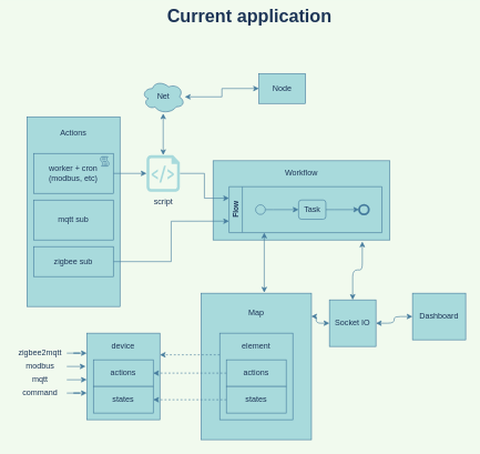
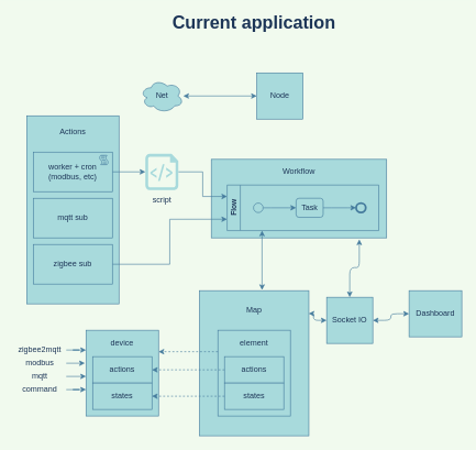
  <mxCell id="0" />
  <mxCell id="1" parent="0" />
  <mxCell id="2" value="" style="rounded=0;whiteSpace=wrap;html=1;fillColor=#A8DADC;strokeColor=#457B9D;fontColor=#1D3557;" parent="1" vertex="1"><mxGeometry x="320" y="241" width="266" height="119" as="geometry" /></mxCell>
  <mxCell id="3" value="" style="rounded=0;whiteSpace=wrap;html=1;fillColor=#A8DADC;strokeColor=#457B9D;fontColor=#1D3557;" parent="1" vertex="1"><mxGeometry x="302" y="440" width="166" height="220" as="geometry" /></mxCell>
  <mxCell id="4" value="" style="group;fontColor=#1D3557;" parent="1" vertex="1" connectable="0"><mxGeometry x="130" y="500" width="110" height="130" as="geometry" /></mxCell>
  <mxCell id="5" value="" style="whiteSpace=wrap;html=1;direction=south;fillColor=#A8DADC;strokeColor=#457B9D;fontColor=#1D3557;" parent="4" vertex="1"><mxGeometry width="110" height="130" as="geometry" /></mxCell>
  <mxCell id="6" value="actions" style="rounded=0;whiteSpace=wrap;html=1;fillColor=#A8DADC;strokeColor=#457B9D;fontColor=#1D3557;" parent="4" vertex="1"><mxGeometry x="10" y="40" width="90" height="40" as="geometry" /></mxCell>
  <mxCell id="7" value="states" style="rounded=0;whiteSpace=wrap;html=1;fillColor=#A8DADC;strokeColor=#457B9D;fontColor=#1D3557;" parent="4" vertex="1"><mxGeometry x="10" y="80" width="90" height="40" as="geometry" /></mxCell>
  <mxCell id="8" value="device" style="text;html=1;strokeColor=none;fillColor=none;align=center;verticalAlign=middle;whiteSpace=wrap;rounded=0;fontColor=#1D3557;" parent="4" vertex="1"><mxGeometry x="35" y="10" width="40" height="20" as="geometry" /></mxCell>
  <mxCell id="9" style="edgeStyle=orthogonalEdgeStyle;rounded=0;orthogonalLoop=1;jettySize=auto;html=1;entryX=0.231;entryY=1;entryDx=0;entryDy=0;entryPerimeter=0;strokeColor=#457B9D;fontColor=#1D3557;labelBackgroundColor=#F1FAEE;" parent="1" source="10" target="5" edge="1"><mxGeometry relative="1" as="geometry" /></mxCell>
  <mxCell id="10" value="zigbee2mqtt" style="text;html=1;strokeColor=none;fillColor=none;align=center;verticalAlign=middle;whiteSpace=wrap;rounded=0;fontColor=#1D3557;" parent="1" vertex="1"><mxGeometry x="20" y="520" width="80" height="20" as="geometry" /></mxCell>
  <mxCell id="11" style="edgeStyle=orthogonalEdgeStyle;rounded=0;orthogonalLoop=1;jettySize=auto;html=1;entryX=0.384;entryY=1.016;entryDx=0;entryDy=0;entryPerimeter=0;strokeColor=#457B9D;fontColor=#1D3557;labelBackgroundColor=#F1FAEE;" parent="1" source="12" target="5" edge="1"><mxGeometry relative="1" as="geometry" /></mxCell>
  <mxCell id="12" value="modbus" style="text;html=1;strokeColor=none;fillColor=none;align=center;verticalAlign=middle;whiteSpace=wrap;rounded=0;fontColor=#1D3557;" parent="1" vertex="1"><mxGeometry x="20" y="540" width="80" height="20" as="geometry" /></mxCell>
  <mxCell id="13" style="edgeStyle=orthogonalEdgeStyle;rounded=0;orthogonalLoop=1;jettySize=auto;html=1;entryX=0.538;entryY=1;entryDx=0;entryDy=0;entryPerimeter=0;strokeColor=#457B9D;fontColor=#1D3557;labelBackgroundColor=#F1FAEE;" parent="1" source="14" target="5" edge="1"><mxGeometry relative="1" as="geometry" /></mxCell>
  <mxCell id="14" value="mqtt" style="text;html=1;strokeColor=none;fillColor=none;align=center;verticalAlign=middle;whiteSpace=wrap;rounded=0;fontColor=#1D3557;" parent="1" vertex="1"><mxGeometry x="20" y="560" width="80" height="20" as="geometry" /></mxCell>
  <mxCell id="15" style="edgeStyle=orthogonalEdgeStyle;rounded=0;orthogonalLoop=1;jettySize=auto;html=1;entryX=0.692;entryY=1;entryDx=0;entryDy=0;entryPerimeter=0;strokeColor=#457B9D;fontColor=#1D3557;labelBackgroundColor=#F1FAEE;" parent="1" source="16" target="5" edge="1"><mxGeometry relative="1" as="geometry" /></mxCell>
  <mxCell id="16" value="command" style="text;html=1;strokeColor=none;fillColor=none;align=center;verticalAlign=middle;whiteSpace=wrap;rounded=0;fontColor=#1D3557;" parent="1" vertex="1"><mxGeometry x="20" y="580" width="80" height="20" as="geometry" /></mxCell>
  <mxCell id="17" value="" style="group;fontColor=#1D3557;" parent="1" vertex="1" connectable="0"><mxGeometry x="330" y="500" width="110" height="130" as="geometry" /></mxCell>
  <mxCell id="18" value="" style="whiteSpace=wrap;html=1;direction=south;fillColor=#A8DADC;strokeColor=#457B9D;fontColor=#1D3557;" parent="17" vertex="1"><mxGeometry width="110" height="130" as="geometry" /></mxCell>
  <mxCell id="19" value="actions" style="rounded=0;whiteSpace=wrap;html=1;fillColor=#A8DADC;strokeColor=#457B9D;fontColor=#1D3557;" parent="17" vertex="1"><mxGeometry x="10" y="40" width="90" height="40" as="geometry" /></mxCell>
  <mxCell id="20" value="states" style="rounded=0;whiteSpace=wrap;html=1;fillColor=#A8DADC;strokeColor=#457B9D;fontColor=#1D3557;" parent="17" vertex="1"><mxGeometry x="10" y="80" width="90" height="40" as="geometry" /></mxCell>
  <mxCell id="21" value="element" style="text;html=1;strokeColor=none;fillColor=none;align=center;verticalAlign=middle;whiteSpace=wrap;rounded=0;fontColor=#1D3557;" parent="17" vertex="1"><mxGeometry x="35" y="10" width="40" height="20" as="geometry" /></mxCell>
  <mxCell id="22" value="Map" style="text;html=1;strokeColor=none;fillColor=none;align=center;verticalAlign=middle;whiteSpace=wrap;rounded=0;fontColor=#1D3557;" parent="1" vertex="1"><mxGeometry x="365" y="460" width="40" height="20" as="geometry" /></mxCell>
  <mxCell id="23" style="edgeStyle=orthogonalEdgeStyle;rounded=0;orthogonalLoop=1;jettySize=auto;html=1;exitX=0.25;exitY=1;exitDx=0;exitDy=0;entryX=0.25;entryY=0;entryDx=0;entryDy=0;dashed=1;strokeColor=#457B9D;fontColor=#1D3557;labelBackgroundColor=#F1FAEE;" parent="1" source="18" target="5" edge="1"><mxGeometry relative="1" as="geometry" /></mxCell>
  <mxCell id="24" style="edgeStyle=orthogonalEdgeStyle;rounded=0;orthogonalLoop=1;jettySize=auto;html=1;exitX=0;exitY=0.5;exitDx=0;exitDy=0;entryX=1;entryY=0.5;entryDx=0;entryDy=0;dashed=1;strokeColor=#457B9D;fontColor=#1D3557;labelBackgroundColor=#F1FAEE;" parent="1" source="19" target="6" edge="1"><mxGeometry relative="1" as="geometry" /></mxCell>
  <mxCell id="25" style="edgeStyle=orthogonalEdgeStyle;rounded=0;orthogonalLoop=1;jettySize=auto;html=1;exitX=0;exitY=0.5;exitDx=0;exitDy=0;entryX=1;entryY=0.5;entryDx=0;entryDy=0;dashed=1;strokeColor=#457B9D;fontColor=#1D3557;labelBackgroundColor=#F1FAEE;" parent="1" source="20" target="7" edge="1"><mxGeometry relative="1" as="geometry" /></mxCell>
  <mxCell id="26" value="" style="rounded=0;whiteSpace=wrap;html=1;fillColor=#A8DADC;strokeColor=#457B9D;fontColor=#1D3557;" parent="1" vertex="1"><mxGeometry x="40" y="175" width="140" height="285" as="geometry" /></mxCell>
  <mxCell id="27" value="Actions" style="text;html=1;strokeColor=none;fillColor=none;align=center;verticalAlign=middle;whiteSpace=wrap;rounded=0;fontColor=#1D3557;" parent="1" vertex="1"><mxGeometry x="90" y="190" width="40" height="20" as="geometry" /></mxCell>
  <mxCell id="28" style="edgeStyle=orthogonalEdgeStyle;rounded=0;orthogonalLoop=1;jettySize=auto;html=1;exitX=1;exitY=0.5;exitDx=0;exitDy=0;entryX=0;entryY=0.5;entryDx=0;entryDy=0;entryPerimeter=0;strokeColor=#457B9D;fontColor=#1D3557;labelBackgroundColor=#F1FAEE;" parent="1" source="29" target="33" edge="1"><mxGeometry relative="1" as="geometry" /></mxCell>
  <mxCell id="29" value="worker + cron&lt;br&gt;(modbus, etc)" style="rounded=0;whiteSpace=wrap;html=1;fillColor=#A8DADC;strokeColor=#457B9D;fontColor=#1D3557;" parent="1" vertex="1"><mxGeometry x="50" y="230" width="120" height="60" as="geometry" /></mxCell>
  <mxCell id="30" value="" style="shape=mxgraph.bpmn.script_task;html=1;outlineConnect=0;fillColor=#A8DADC;strokeColor=#457B9D;fontColor=#1D3557;" parent="1" vertex="1"><mxGeometry x="150" y="235" width="14" height="14" as="geometry" /></mxCell>
  <mxCell id="31" style="edgeStyle=orthogonalEdgeStyle;rounded=0;orthogonalLoop=1;jettySize=auto;html=1;exitX=1;exitY=0.5;exitDx=0;exitDy=0;exitPerimeter=0;entryX=0;entryY=0.25;entryDx=0;entryDy=0;strokeColor=#457B9D;fontColor=#1D3557;labelBackgroundColor=#F1FAEE;" parent="1" source="33" target="38" edge="1"><mxGeometry relative="1" as="geometry"><mxPoint x="340" y="296.25" as="targetPoint" /></mxGeometry></mxCell>
- <mxCell id="32" style="edgeStyle=orthogonalEdgeStyle;curved=0;rounded=1;sketch=0;orthogonalLoop=1;jettySize=auto;html=1;strokeColor=#457B9D;fillColor=#A8DADC;fontColor=#1D3557;startArrow=classic;startFill=1;labelBackgroundColor=#F1FAEE;" parent="1" source="33" target="47" edge="1"><mxGeometry relative="1" as="geometry"><mxPoint x="245" y="190" as="targetPoint" /></mxGeometry></mxCell>
  <mxCell id="33" value="script" style="verticalLabelPosition=bottom;html=1;verticalAlign=top;align=center;strokeColor=none;fillColor=#A8DADC;shape=mxgraph.azure.script_file;pointerEvents=1;fontColor=#1D3557;" parent="1" vertex="1"><mxGeometry x="220" y="232.5" width="50" height="55" as="geometry" /></mxCell>
  <mxCell id="34" value="mqtt sub" style="rounded=0;whiteSpace=wrap;html=1;fillColor=#A8DADC;strokeColor=#457B9D;fontColor=#1D3557;" parent="1" vertex="1"><mxGeometry x="50" y="300" width="120" height="60" as="geometry" /></mxCell>
  <mxCell id="35" style="edgeStyle=orthogonalEdgeStyle;rounded=0;orthogonalLoop=1;jettySize=auto;html=1;entryX=0;entryY=0.75;entryDx=0;entryDy=0;strokeColor=#457B9D;fontColor=#1D3557;labelBackgroundColor=#F1FAEE;" parent="1" source="36" target="38" edge="1"><mxGeometry relative="1" as="geometry"><mxPoint x="340" y="328.75" as="targetPoint" /></mxGeometry></mxCell>
- <mxCell id="36" value="zigbee sub" style="rounded=0;whiteSpace=wrap;html=1;fillColor=#A8DADC;strokeColor=#457B9D;fontColor=#1D3557;" parent="1" vertex="1"><mxGeometry x="50" y="370" width="120" height="45" as="geometry" /></mxCell>
+ <mxCell id="36" value="zigbee sub" style="rounded=0;whiteSpace=wrap;html=1;fillColor=#A8DADC;strokeColor=#457B9D;fontColor=#1D3557;" parent="1" vertex="1"><mxGeometry x="50" y="370" width="120" height="60" as="geometry" /></mxCell>
  <mxCell id="37" value="Workflow" style="text;html=1;strokeColor=none;fillColor=none;align=center;verticalAlign=middle;whiteSpace=wrap;rounded=0;fontColor=#1D3557;" parent="1" vertex="1"><mxGeometry x="433" y="250" width="40" height="20" as="geometry" /></mxCell>
  <mxCell id="38" value="Flow" style="swimlane;html=1;startSize=20;horizontal=0;childLayout=flowLayout;flowOrientation=west;resizable=0;interRankCellSpacing=50;containerType=tree;fontSize=11;fillColor=#A8DADC;strokeColor=#457B9D;fontColor=#1D3557;" parent="1" vertex="1"><mxGeometry x="344" y="280" width="230" height="69" as="geometry" /></mxCell>
  <mxCell id="39" style="edgeStyle=orthogonalEdgeStyle;rounded=0;orthogonalLoop=1;jettySize=auto;html=1;exitX=1;exitY=0.5;exitDx=0;exitDy=0;entryX=0;entryY=0.5;entryDx=0;entryDy=0;fontSize=11;noEdgeStyle=1;orthogonal=1;strokeColor=#457B9D;fontColor=#1D3557;labelBackgroundColor=#F1FAEE;" parent="38" source="40" target="42" edge="1"><mxGeometry relative="1" as="geometry"><Array as="points"><mxPoint x="66.646" y="34.444" /><mxPoint x="92.646" y="34.444" /></Array></mxGeometry></mxCell>
  <mxCell id="40" value="" style="shape=mxgraph.bpmn.shape;html=1;verticalLabelPosition=bottom;verticalAlign=top;align=center;perimeter=ellipsePerimeter;outlineConnect=0;outline=standard;symbol=general;fillColor=#A8DADC;strokeColor=#457B9D;fontColor=#1D3557;" parent="38" vertex="1"><mxGeometry x="40" y="27.222" width="14.646" height="14.444" as="geometry" /></mxCell>
  <mxCell id="41" style="edgeStyle=orthogonalEdgeStyle;rounded=0;orthogonalLoop=1;jettySize=auto;html=1;exitX=1;exitY=0.5;exitDx=0;exitDy=0;entryX=0;entryY=0.5;entryDx=0;entryDy=0;fontSize=11;noEdgeStyle=1;orthogonal=1;strokeColor=#457B9D;fontColor=#1D3557;labelBackgroundColor=#F1FAEE;" parent="38" source="42" target="43" edge="1"><mxGeometry relative="1" as="geometry"><Array as="points"><mxPoint x="157.656" y="34.444" /><mxPoint x="183.656" y="34.444" /></Array></mxGeometry></mxCell>
  <mxCell id="42" value="Task" style="shape=ext;rounded=1;html=1;whiteSpace=wrap;fillColor=#A8DADC;strokeColor=#457B9D;fontColor=#1D3557;" parent="38" vertex="1"><mxGeometry x="104.646" y="20" width="41.01" height="28.889" as="geometry" /></mxCell>
  <mxCell id="43" value="" style="shape=mxgraph.bpmn.shape;html=1;verticalLabelPosition=bottom;verticalAlign=top;align=center;perimeter=ellipsePerimeter;outlineConnect=0;outline=end;symbol=general;fillColor=#A8DADC;strokeColor=#457B9D;fontColor=#1D3557;" parent="38" vertex="1"><mxGeometry x="195.656" y="27.222" width="14.646" height="14.444" as="geometry" /></mxCell>
  <mxCell id="44" value="" style="endArrow=classic;startArrow=classic;html=1;fontSize=11;strokeColor=#457B9D;fontColor=#1D3557;labelBackgroundColor=#F1FAEE;" parent="1" edge="1"><mxGeometry width="50" height="50" relative="1" as="geometry"><mxPoint x="397" y="439" as="sourcePoint" /><mxPoint x="397" y="349" as="targetPoint" /></mxGeometry></mxCell>
- <mxCell id="45" value="Node" style="rounded=0;whiteSpace=wrap;html=1;sketch=0;strokeColor=#457B9D;fillColor=#A8DADC;fontColor=#1D3557;" parent="1" vertex="1"><mxGeometry x="389" y="110" width="70" height="45" as="geometry" /></mxCell>
+ <mxCell id="45" value="Node" style="rounded=0;whiteSpace=wrap;html=1;sketch=0;strokeColor=#457B9D;fillColor=#A8DADC;fontColor=#1D3557;" parent="1" vertex="1"><mxGeometry x="389" y="110" width="70" height="70" as="geometry" /></mxCell>
  <mxCell id="46" style="edgeStyle=orthogonalEdgeStyle;rounded=0;sketch=0;orthogonalLoop=1;jettySize=auto;html=1;startArrow=classic;startFill=1;strokeColor=#457B9D;fillColor=#A8DADC;fontColor=#1D3557;entryX=0;entryY=0.5;entryDx=0;entryDy=0;labelBackgroundColor=#F1FAEE;" parent="1" source="47" target="45" edge="1"><mxGeometry relative="1" as="geometry"><mxPoint x="380" y="145" as="targetPoint" /></mxGeometry></mxCell>
  <mxCell id="47" value="Net" style="ellipse;shape=cloud;whiteSpace=wrap;html=1;fillColor=#A8DADC;strokeColor=#457B9D;fontColor=#1D3557;" parent="1" vertex="1"><mxGeometry x="212.5" y="120" width="65" height="50" as="geometry" /></mxCell>
- <mxCell id="48" value="&lt;font style=&quot;font-size: 27px&quot;&gt;&lt;b&gt;Current application&lt;/b&gt;&lt;/font&gt;" style="text;html=1;strokeColor=none;fillColor=none;align=center;verticalAlign=middle;whiteSpace=wrap;rounded=0;fontColor=#1D3557;" parent="1" vertex="1"><mxGeometry x="210" y="10" width="330" height="30" as="geometry" /></mxCell>
+ <mxCell id="48" value="&lt;font style=&quot;font-size: 27px&quot;&gt;&lt;b&gt;Current application&lt;/b&gt;&lt;/font&gt;" style="text;html=1;strokeColor=none;fillColor=none;align=center;verticalAlign=middle;whiteSpace=wrap;rounded=0;fontColor=#1D3557;" parent="1" vertex="1"><mxGeometry x="220" y="20" width="330" height="30" as="geometry" /></mxCell>
  <mxCell id="49" style="edgeStyle=orthogonalEdgeStyle;curved=0;rounded=1;sketch=0;orthogonalLoop=1;jettySize=auto;html=1;entryX=0;entryY=0.5;entryDx=0;entryDy=0;strokeColor=#457B9D;fillColor=#A8DADC;fontColor=#1D3557;startArrow=classic;startFill=1;" parent="1" source="52" target="53" edge="1"><mxGeometry relative="1" as="geometry" /></mxCell>
  <mxCell id="50" style="edgeStyle=orthogonalEdgeStyle;curved=0;rounded=1;sketch=0;orthogonalLoop=1;jettySize=auto;html=1;entryX=0.998;entryY=0.158;entryDx=0;entryDy=0;entryPerimeter=0;startArrow=classic;startFill=1;strokeColor=#457B9D;fillColor=#A8DADC;fontColor=#1D3557;" parent="1" source="52" target="3" edge="1"><mxGeometry relative="1" as="geometry" /></mxCell>
  <mxCell id="51" style="edgeStyle=orthogonalEdgeStyle;curved=0;rounded=1;sketch=0;orthogonalLoop=1;jettySize=auto;html=1;startArrow=classic;startFill=1;strokeColor=#457B9D;fillColor=#A8DADC;fontColor=#1D3557;entryX=0.844;entryY=1.02;entryDx=0;entryDy=0;entryPerimeter=0;" parent="1" source="52" target="2" edge="1"><mxGeometry relative="1" as="geometry"><mxPoint x="545" y="370" as="targetPoint" /></mxGeometry></mxCell>
  <mxCell id="52" value="Socket IO" style="rounded=0;whiteSpace=wrap;html=1;sketch=0;strokeColor=#457B9D;fillColor=#A8DADC;fontColor=#1D3557;" parent="1" vertex="1"><mxGeometry x="495" y="450" width="70" height="70" as="geometry" /></mxCell>
  <mxCell id="53" value="Dashboard" style="rounded=0;whiteSpace=wrap;html=1;sketch=0;strokeColor=#457B9D;fillColor=#A8DADC;fontColor=#1D3557;" parent="1" vertex="1"><mxGeometry x="620" y="440" width="80" height="70" as="geometry" /></mxCell>
